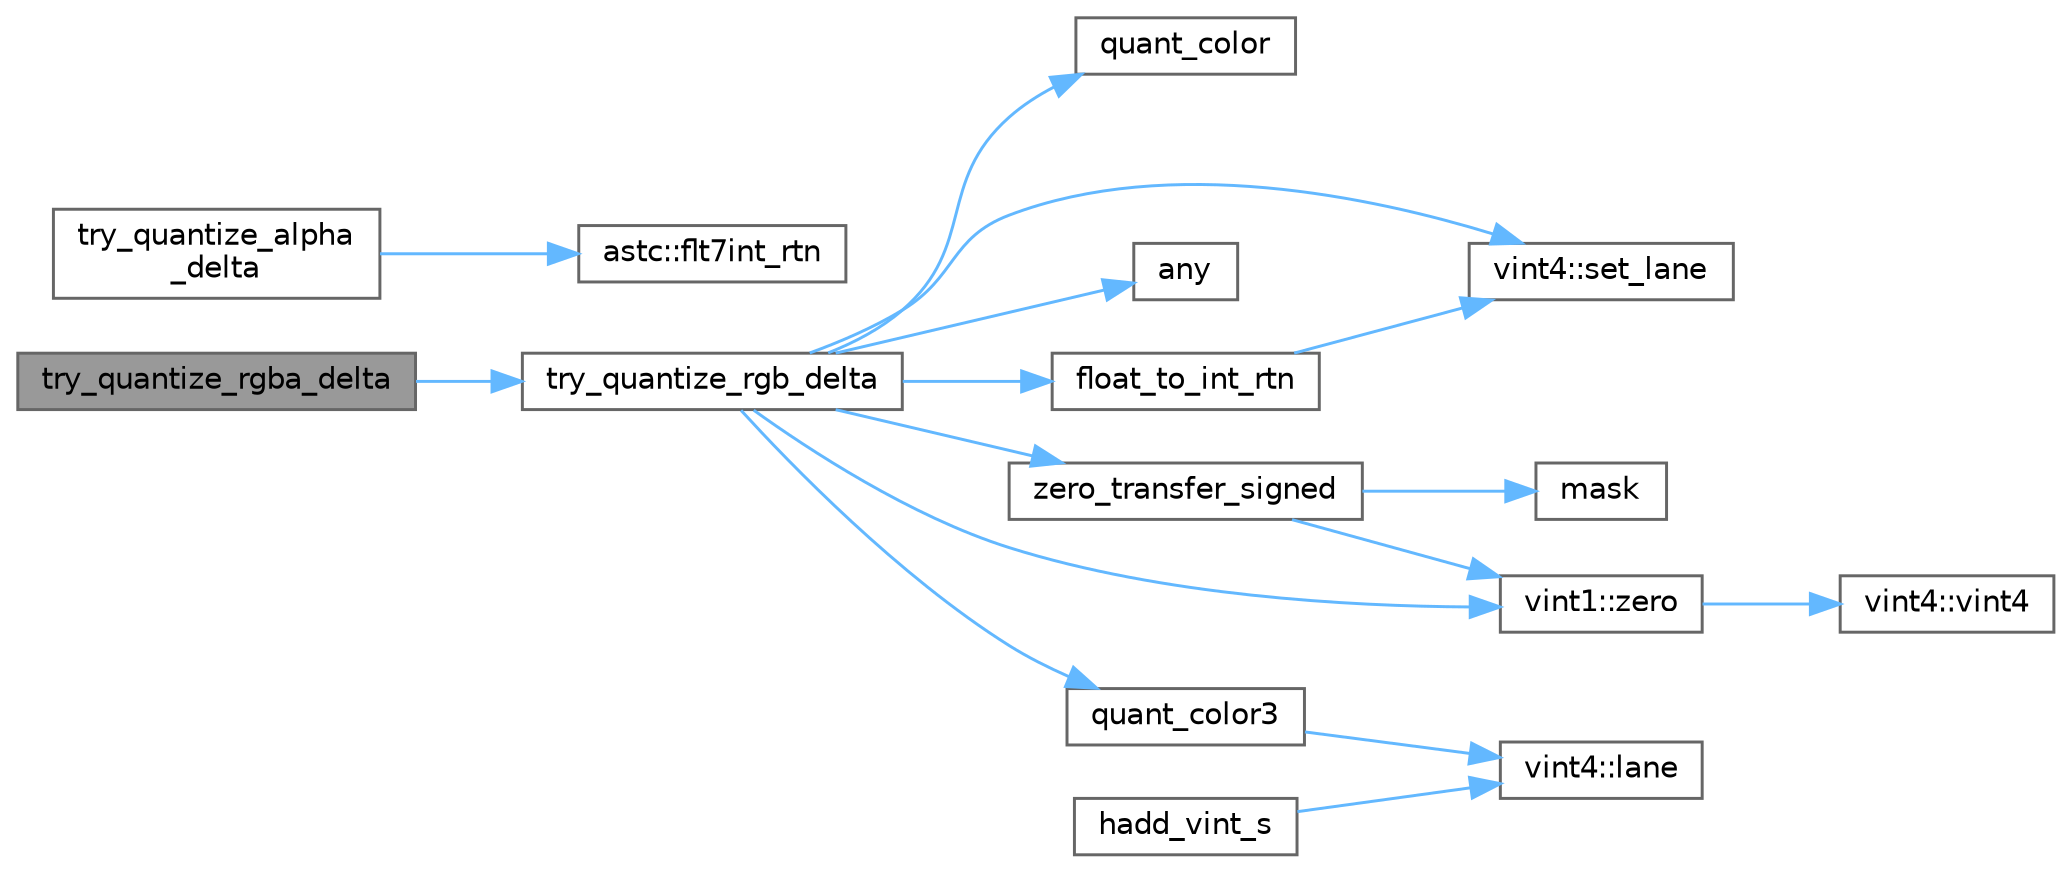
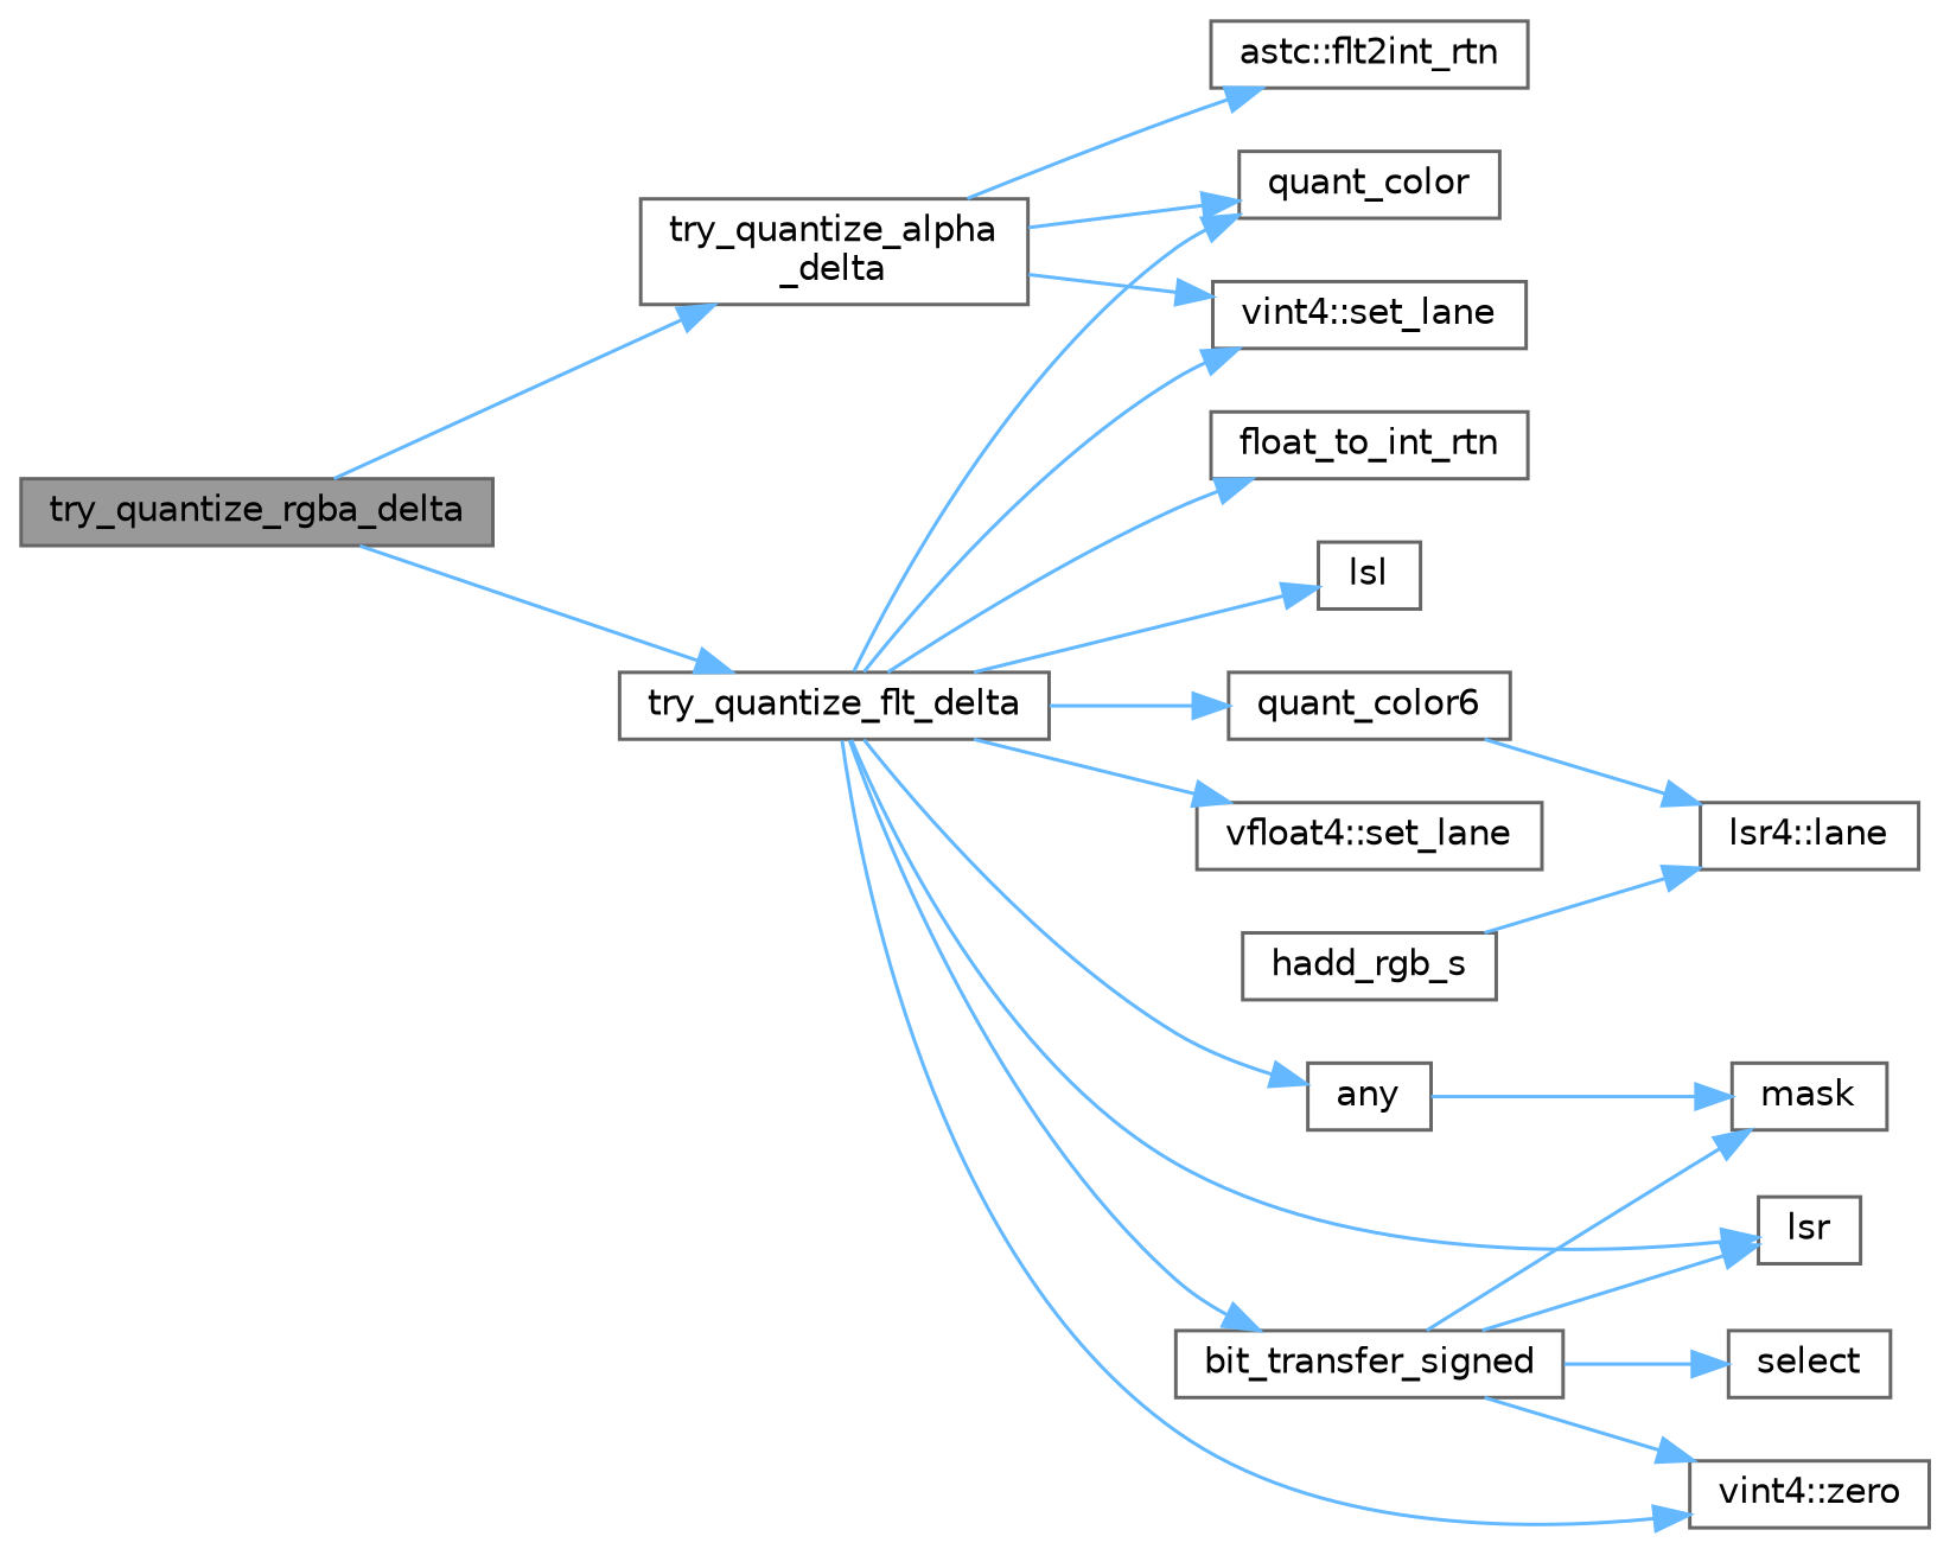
  digraph {
    rankdir=LR
    node [color=grey40 fillcolor=white fontname=Helvetica fontsize=10 shape=box style=filled]
    edge [color=steelblue1 fontname=Helvetica fontsize=10 labelfontname=Helvetica labelfontsize=10 style=solid]
    n1 [color=gray40 fillcolor=grey60 fontcolor=black height=0.2 label=try_quantize_rgba_delta width=0.4]
    n2 [height=0.2 label="try_quantize_alpha\l_delta" width=0.4]
-   n3 [height=0.2 label=try_quantize_rgb_delta width=0.4]
-   n4 [height=0.2 label="astc::flt7int_rtn" width=0.4]
+   n3 [height=0.2 label=try_quantize_flt_delta width=0.4]
+   n4 [height=0.2 label="astc::flt2int_rtn" width=0.4]
    n5 [height=0.2 label=quant_color width=0.4]
    n6 [height=0.2 label="vint4::set_lane" width=0.4]
    n7 [height=0.2 label=any width=0.4]
-   n8 [height=0.2 label=zero_transfer_signed width=0.4]
-   n10 [height=0.2 label="vint1::zero" width=0.4]
+   n8 [height=0.2 label=bit_transfer_signed width=0.4]
+   n9 [height=0.2 label=lsr width=0.4]
+   n10 [height=0.2 label="vint4::zero" width=0.4]
    n11 [height=0.2 label=float_to_int_rtn width=0.4]
-   n13 [height=0.2 label=quant_color3 width=0.4]
+   n12 [height=0.2 label=lsl width=0.4]
+   n13 [height=0.2 label=quant_color6 width=0.4]
+   n14 [height=0.2 label="vfloat4::set_lane" width=0.4]
    n15 [height=0.2 label=mask width=0.4]
-   n17 [height=0.2 label="vint4::vint4" width=0.4]
-   n18 [height=0.2 label=hadd_vint_s width=0.4]
-   n19 [height=0.2 label="vint4::lane" width=0.4]
+   n16 [height=0.2 label=select width=0.4]
+   n18 [height=0.2 label=hadd_rgb_s width=0.4]
+   n19 [height=0.2 label="lsr4::lane" width=0.4]
+   n1 -> n2
    n1 -> n3
    n2 -> n4
-   n11 -> n6
+   n2 -> n5
+   n2 -> n6
    n3 -> n5
    n3 -> n6
    n3 -> n7
    n3 -> n8
+   n3 -> n9
    n3 -> n10
    n3 -> n11
+   n3 -> n12
    n3 -> n13
+   n3 -> n14
+   n7 -> n15
+   n8 -> n9
    n8 -> n10
    n8 -> n15
-   n10 -> n17
+   n8 -> n16
    n13 -> n19
    n18 -> n19
  }
